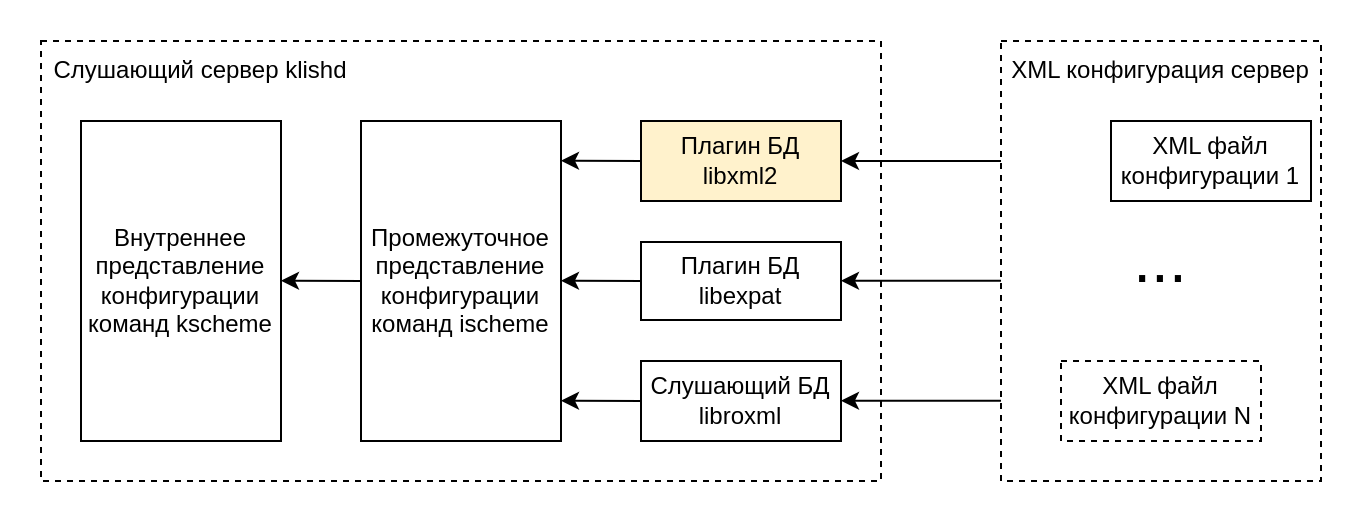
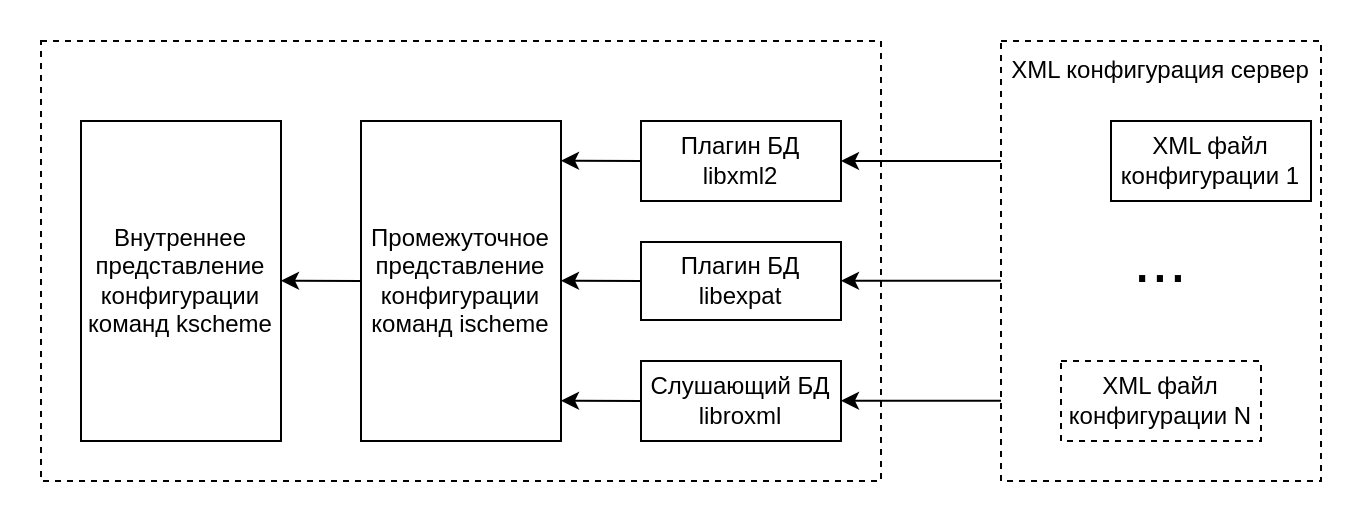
  <mxCell id="0" />
  <mxCell id="1" parent="0" />
  <mxCell id="2" value="" style="whiteSpace=wrap;html=1;align=center;dashed=1;fillStyle=auto;" vertex="1" parent="1"><mxGeometry x="20" y="20" width="420" height="220" as="geometry" /></mxCell>
- <mxCell id="3" value="Слушающий сервер klishd" style="text;html=1;align=center;verticalAlign=middle;whiteSpace=wrap;rounded=0;" vertex="1" parent="1"><mxGeometry x="20" y="20" width="160" height="30" as="geometry" /></mxCell>
  <mxCell id="4" value="Внутреннее представление конфигурации команд kscheme" style="whiteSpace=wrap;html=1;align=center;" vertex="1" parent="1"><mxGeometry x="40" y="60" width="100" height="160" as="geometry" /></mxCell>
  <mxCell id="5" value="Промежуточное представление конфигурации команд ischeme" style="whiteSpace=wrap;html=1;align=center;" vertex="1" parent="1"><mxGeometry x="180" y="60" width="100" height="160" as="geometry" /></mxCell>
- <mxCell id="6" value="Плагин БД libxml2" style="whiteSpace=wrap;html=1;align=center;fillColor=#fff2cc;" vertex="1" parent="1"><mxGeometry x="320" y="60" width="100" height="40" as="geometry" /></mxCell>
+ <mxCell id="6" value="Плагин БД libxml2" style="whiteSpace=wrap;html=1;align=center;" vertex="1" parent="1"><mxGeometry x="320" y="60" width="100" height="40" as="geometry" /></mxCell>
  <mxCell id="7" value="Плагин БД libexpat" style="whiteSpace=wrap;html=1;align=center;" vertex="1" parent="1"><mxGeometry x="320" y="120.5" width="100" height="39" as="geometry" /></mxCell>
  <mxCell id="8" value="Слушающий БД libroxml" style="whiteSpace=wrap;html=1;align=center;" vertex="1" parent="1"><mxGeometry x="320" y="180" width="100" height="40" as="geometry" /></mxCell>
  <mxCell id="9" value="" style="whiteSpace=wrap;html=1;align=center;dashed=1;fillStyle=auto;" vertex="1" parent="1"><mxGeometry x="500" y="20" width="160" height="220" as="geometry" /></mxCell>
  <mxCell id="10" value="XML конфигурация сервер" style="text;html=1;align=center;verticalAlign=middle;whiteSpace=wrap;rounded=0;" vertex="1" parent="1"><mxGeometry x="500" y="20" width="160" height="30" as="geometry" /></mxCell>
  <mxCell id="11" value="XML файл конфигурации 1" style="whiteSpace=wrap;html=1;align=center;" vertex="1" parent="1"><mxGeometry x="555" y="60" width="100" height="40" as="geometry" /></mxCell>
  <mxCell id="12" value="&lt;font style=&quot;font-size: 32px;&quot;&gt;...&lt;/font&gt;" style="whiteSpace=wrap;html=1;align=center;strokeColor=none;" vertex="1" parent="1"><mxGeometry x="530" y="110" width="100" height="40" as="geometry" /></mxCell>
  <mxCell id="13" value="XML файл конфигурации N" style="whiteSpace=wrap;html=1;align=center;dashed=1;" vertex="1" parent="1"><mxGeometry x="530" y="180" width="100" height="40" as="geometry" /></mxCell>
  <mxCell id="14" value="" style="endArrow=classic;html=1;rounded=0;entryX=1;entryY=0.5;entryDx=0;entryDy=0;" edge="1" parent="1" target="6"><mxGeometry width="50" height="50" relative="1" as="geometry"><mxPoint x="500" y="80" as="sourcePoint" /><mxPoint x="420" y="150" as="targetPoint" /></mxGeometry></mxCell>
  <mxCell id="15" value="" style="endArrow=classic;html=1;rounded=0;entryX=1;entryY=0.5;entryDx=0;entryDy=0;" edge="1" parent="1"><mxGeometry width="50" height="50" relative="1" as="geometry"><mxPoint x="500" y="139.88" as="sourcePoint" /><mxPoint x="420" y="139.88" as="targetPoint" /></mxGeometry></mxCell>
  <mxCell id="16" value="" style="endArrow=classic;html=1;rounded=0;entryX=1;entryY=0.5;entryDx=0;entryDy=0;" edge="1" parent="1"><mxGeometry width="50" height="50" relative="1" as="geometry"><mxPoint x="500" y="199.88" as="sourcePoint" /><mxPoint x="420" y="199.88" as="targetPoint" /></mxGeometry></mxCell>
  <mxCell id="17" value="" style="endArrow=classic;html=1;rounded=0;entryX=1;entryY=0.5;entryDx=0;entryDy=0;" edge="1" parent="1"><mxGeometry width="50" height="50" relative="1" as="geometry"><mxPoint x="320" y="140" as="sourcePoint" /><mxPoint x="280" y="139.88" as="targetPoint" /></mxGeometry></mxCell>
  <mxCell id="18" value="" style="endArrow=classic;html=1;rounded=0;entryX=1;entryY=0.5;entryDx=0;entryDy=0;" edge="1" parent="1"><mxGeometry width="50" height="50" relative="1" as="geometry"><mxPoint x="320" y="200" as="sourcePoint" /><mxPoint x="280" y="199.88" as="targetPoint" /></mxGeometry></mxCell>
  <mxCell id="19" value="" style="endArrow=classic;html=1;rounded=0;entryX=1;entryY=0.5;entryDx=0;entryDy=0;" edge="1" parent="1"><mxGeometry width="50" height="50" relative="1" as="geometry"><mxPoint x="320" y="80" as="sourcePoint" /><mxPoint x="280" y="79.88" as="targetPoint" /></mxGeometry></mxCell>
  <mxCell id="20" value="" style="endArrow=classic;html=1;rounded=0;entryX=1;entryY=0.5;entryDx=0;entryDy=0;" edge="1" parent="1"><mxGeometry width="50" height="50" relative="1" as="geometry"><mxPoint x="180" y="140" as="sourcePoint" /><mxPoint x="140" y="139.88" as="targetPoint" /></mxGeometry></mxCell>
